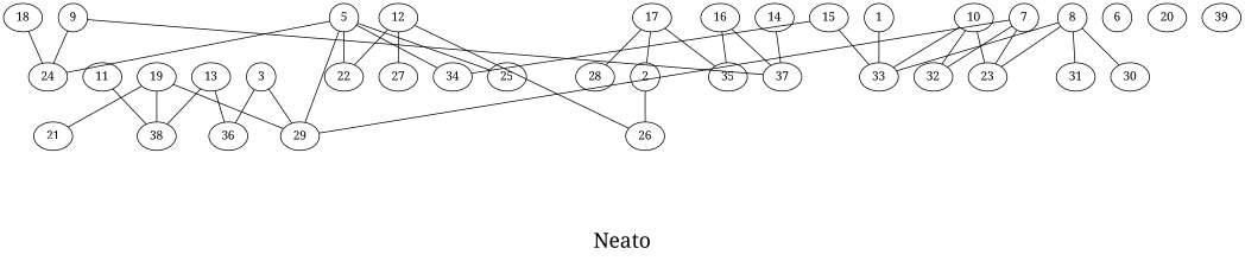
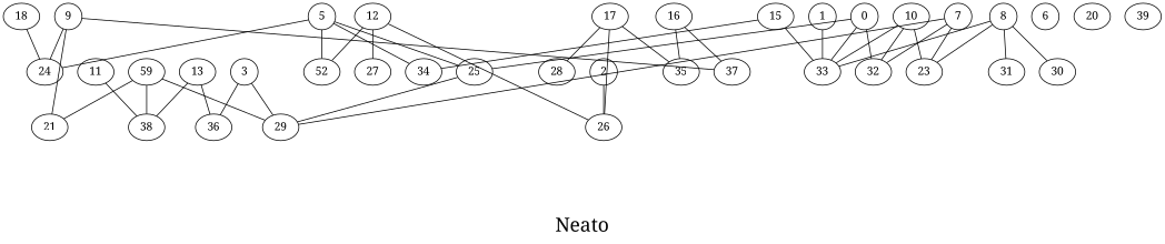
  graph {
    fontname="Noto Serif"
    fontsize=24
    label="\nNeato\n"
    splines=false
    node [fontname="Noto Serif" shape=ellipse]
    edge [fontname="Noto Serif"]
+   0 [height=0.3 width=0.3]
    25 [height=0.3 width=0.3]
    32 [height=0.3 width=0.3]
    33 [height=0.3 width=0.3]
    1 [height=0.3 width=0.3]
    2 [height=0.3 width=0.3]
    26 [height=0.3 width=0.3]
    3 [height=0.3 width=0.3]
    29 [height=0.3 width=0.3]
    36 [height=0.3 width=0.3]
    38 [height=0.3 width=0.3]
    5 [height=0.3 width=0.3]
-   22 [height=0.3 width=0.3]
+   22 [height=0.3 width=0.3 label=52]
    24 [height=0.3 width=0.3]
    34 [height=0.3 width=0.3]
    6 [height=0.3 width=0.3]
    7 [height=0.3 width=0.3]
    23 [height=0.3 width=0.3]
    8 [height=0.3 width=0.3]
    30 [height=0.3 width=0.3]
    31 [height=0.3 width=0.3]
    9 [height=0.3 width=0.3]
    21 [height=0.3 width=0.3]
    37 [height=0.3 width=0.3]
    10 [height=0.3 width=0.3]
    11 [height=0.3 width=0.3]
    12 [height=0.3 width=0.3]
    27 [height=0.3 width=0.3]
    13 [height=0.3 width=0.3]
-   14 [height=0.3 width=0.3]
    15 [height=0.3 width=0.3]
    16 [height=0.3 width=0.3]
    35 [height=0.3 width=0.3]
    17 [height=0.3 width=0.3]
    28 [height=0.3 width=0.3]
    18 [height=0.3 width=0.3]
-   19 [height=0.3 width=0.3]
+   19 [height=0.3 width=0.3 label=59]
    20 [height=0.3 width=0.3]
    39 [height=0.3 width=0.3]
+   0 -- 25
+   0 -- 32
+   0 -- 33
    1 -- 33
    2 -- 26
    3 -- 29
    3 -- 36
    5 -- 25
-   5 -- 29
+   25 -- 29
    5 -- 22
    5 -- 24
    5 -- 34
    7 -- 32
    7 -- 29
    7 -- 23
    8 -- 33
    8 -- 23
    8 -- 30
    8 -- 31
    9 -- 24
+   9 -- 21
    9 -- 37
    10 -- 32
    10 -- 33
    10 -- 23
    11 -- 38
    12 -- 26
    12 -- 22
    12 -- 27
    13 -- 36
    13 -- 38
-   14 -- 37
    15 -- 33
    15 -- 34
    16 -- 37
    16 -- 35
-   17 -- 2
+   17 -- 26
    17 -- 35
    17 -- 28
    18 -- 24
    19 -- 29
    19 -- 38
    19 -- 21
  }
